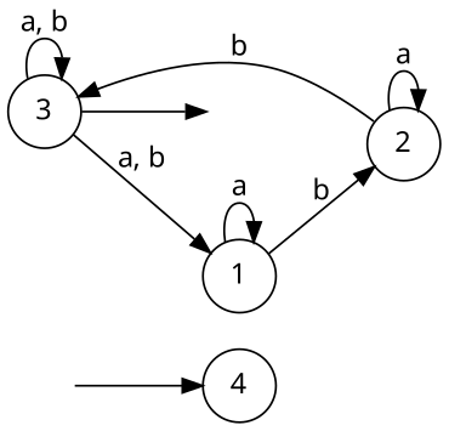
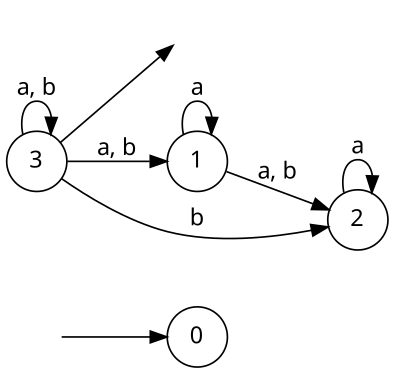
  digraph {
    fontname="Noto Sans"
    rankdir=LR
    vcsn_context="lal_char(abcde)_b"
    node [fontname="Noto Sans" shape=circle]
    edge [fontname="Noto Sans"]
    I0 [height=0 shape=none style=invis width=0]
    F3 [height=0 shape=none style=invis width=0]
-   0 [label=4]
+   0
    1
    2
    3
    subgraph sub_1 {
      I0
      F3
    }
    subgraph sub_2 {
      0
      1
      2
      3
    }
    I0 -> 0
    1 -> 1 [label=a]
-   1 -> 2 [label=b]
+   1 -> 2 [label="a, b"]
    2 -> 2 [label=a]
-   2 -> 3 [label=b]
+   3 -> 2 [label=b]
    3 -> F3
    3 -> 1 [label="a, b"]
    3 -> 3 [label="a, b"]
  }
